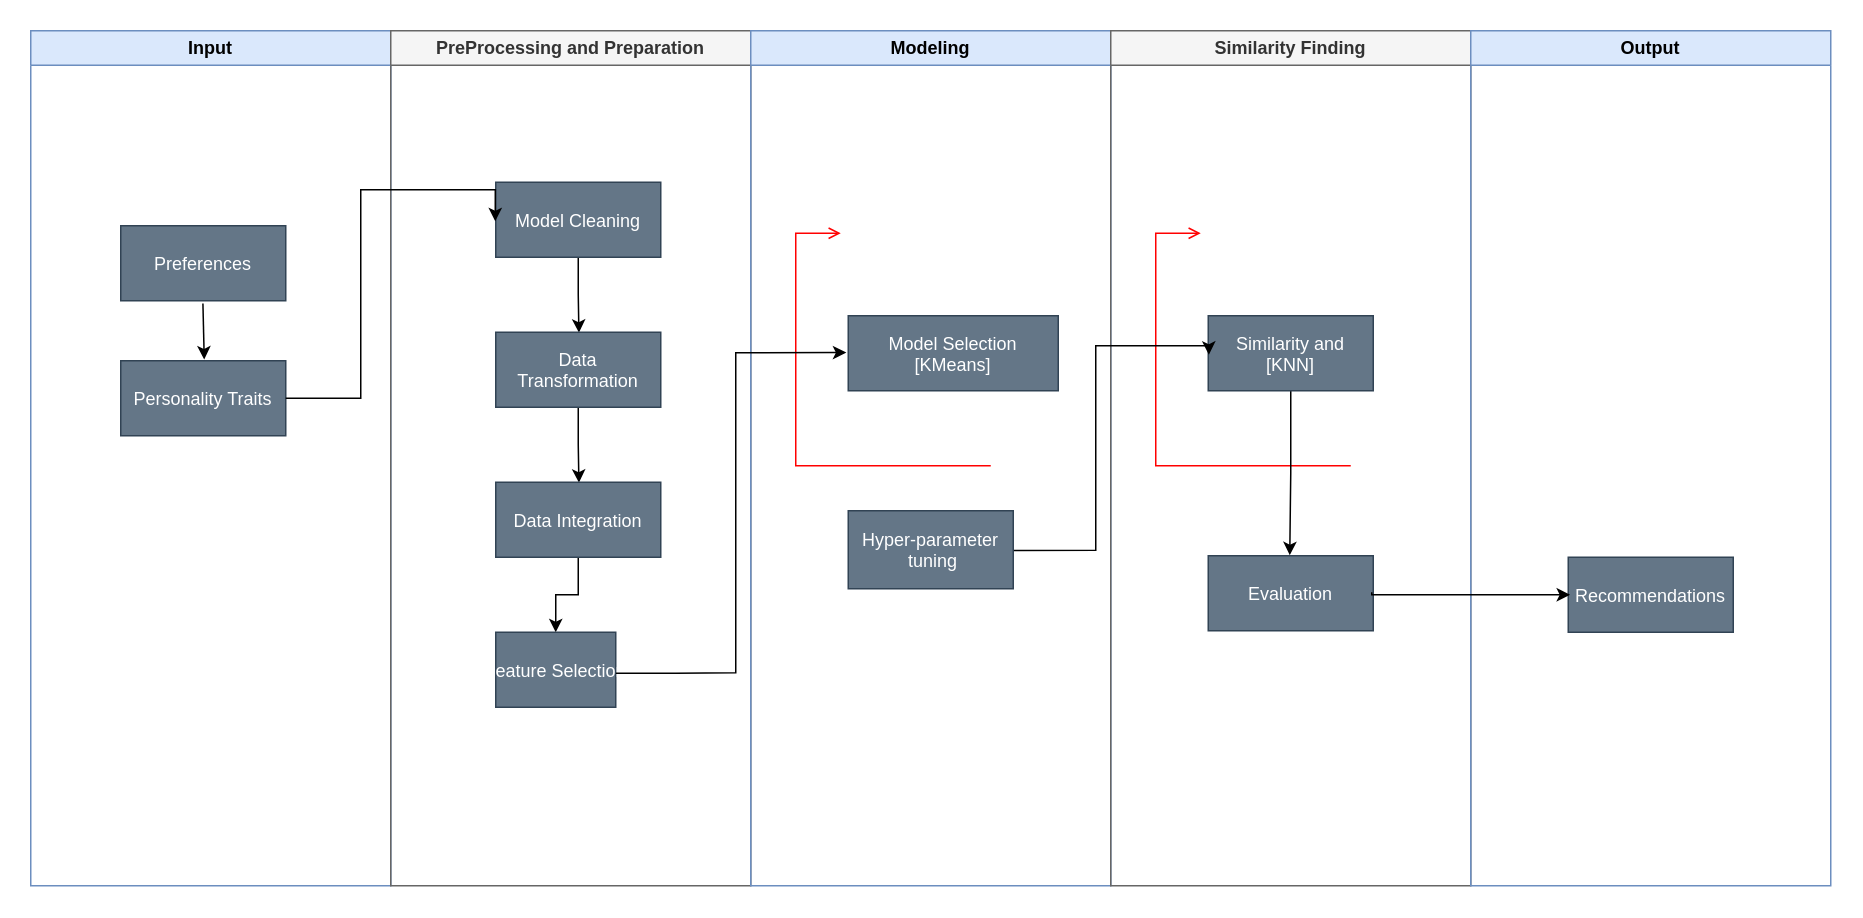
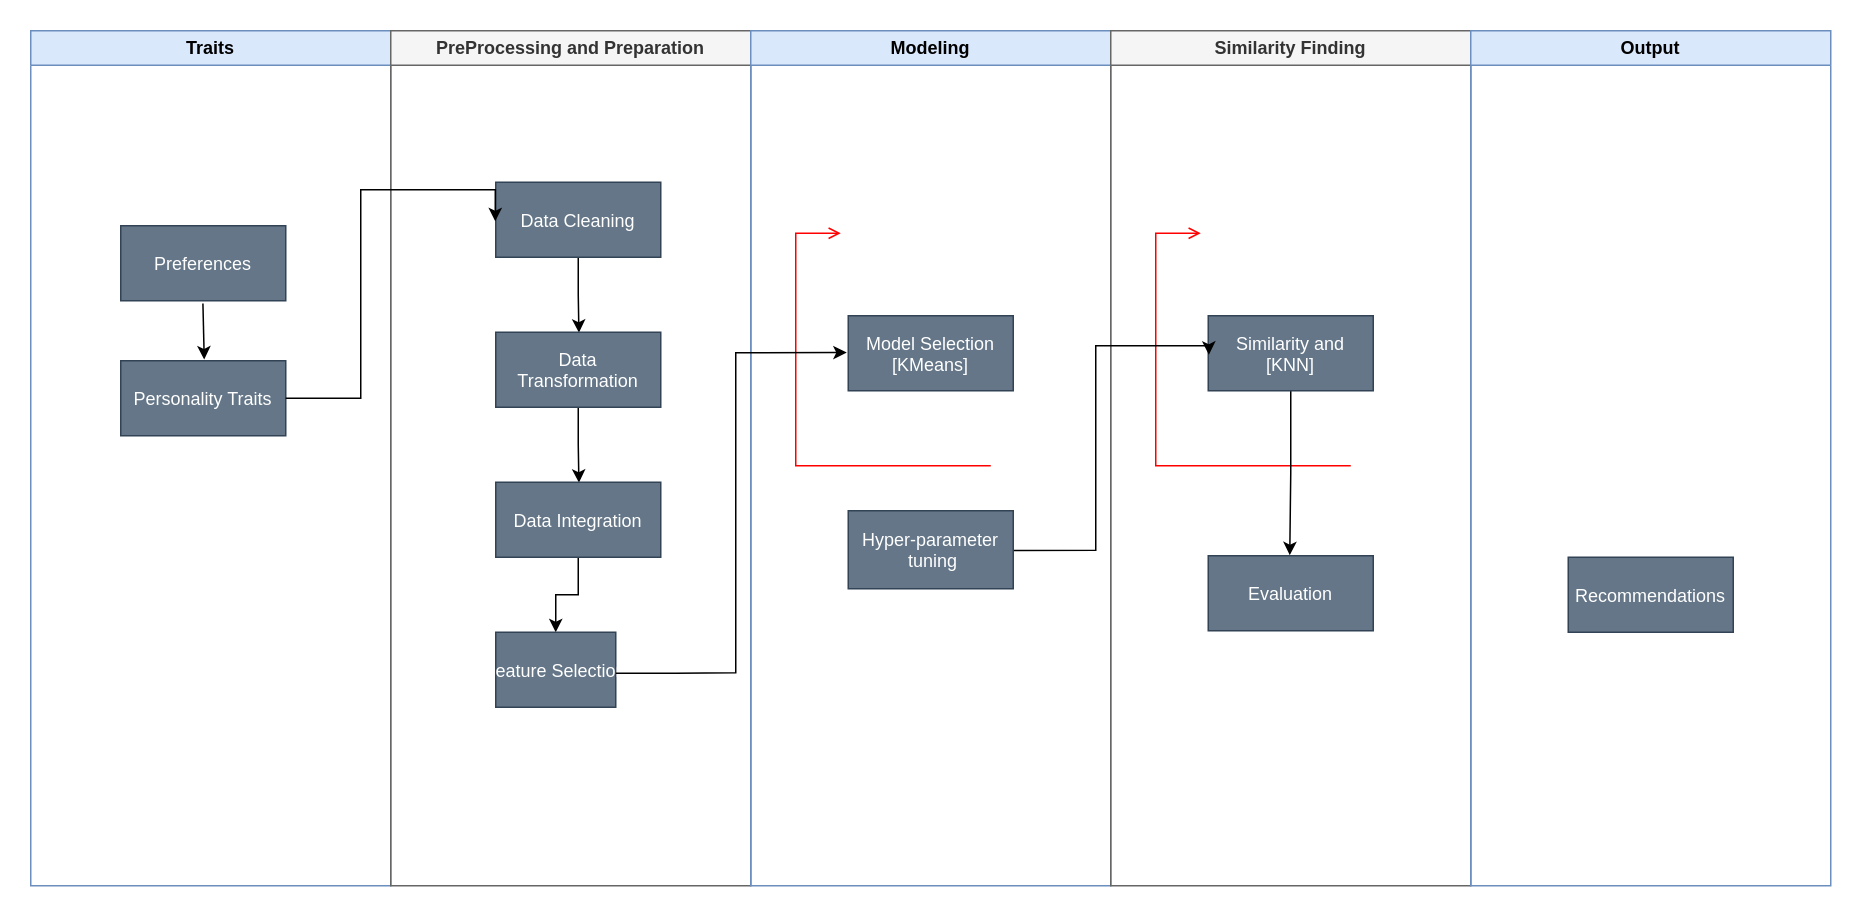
  <mxCell id="0" />
  <mxCell id="1" parent="0" />
- <mxCell id="2" value="Input" style="swimlane;whiteSpace=wrap;fillColor=#dae8fc;strokeColor=#6c8ebf;gradientColor=none;" vertex="1" parent="1"><mxGeometry x="20" y="20" width="240" height="570" as="geometry"><mxRectangle x="-30" y="120" width="70" height="30" as="alternateBounds" /></mxGeometry></mxCell>
+ <mxCell id="2" value="Traits" style="swimlane;whiteSpace=wrap;fillColor=#dae8fc;strokeColor=#6c8ebf;gradientColor=none;" vertex="1" parent="1"><mxGeometry x="20" y="20" width="240" height="570" as="geometry"><mxRectangle x="-30" y="120" width="70" height="30" as="alternateBounds" /></mxGeometry></mxCell>
  <mxCell id="3" style="edgeStyle=orthogonalEdgeStyle;rounded=0;orthogonalLoop=1;jettySize=auto;html=1;entryX=0.506;entryY=-0.017;entryDx=0;entryDy=0;entryPerimeter=0;exitX=0.498;exitY=1.036;exitDx=0;exitDy=0;exitPerimeter=0;" edge="1" parent="2" source="4" target="5"><mxGeometry relative="1" as="geometry" /></mxCell>
  <mxCell id="4" value="Preferences" style="fillColor=#647687;strokeColor=#314354;fontColor=#ffffff;" vertex="1" parent="2"><mxGeometry x="60" y="130" width="110" height="50" as="geometry" /></mxCell>
  <mxCell id="5" value="Personality Traits" style="fillColor=#647687;fontColor=#ffffff;strokeColor=#314354;" vertex="1" parent="2"><mxGeometry x="60" y="220" width="110" height="50" as="geometry" /></mxCell>
  <mxCell id="6" value="PreProcessing and Preparation" style="swimlane;whiteSpace=wrap;startSize=23;fillColor=#f5f5f5;fontColor=#333333;strokeColor=#666666;" vertex="1" parent="1"><mxGeometry x="260" y="20" width="240" height="570" as="geometry" /></mxCell>
  <mxCell id="7" style="edgeStyle=orthogonalEdgeStyle;rounded=0;orthogonalLoop=1;jettySize=auto;html=1;entryX=0.504;entryY=0.006;entryDx=0;entryDy=0;entryPerimeter=0;" edge="1" parent="6" source="8" target="10"><mxGeometry relative="1" as="geometry" /></mxCell>
- <mxCell id="8" value="Model Cleaning" style="fillColor=#647687;fontColor=#ffffff;strokeColor=#314354;" vertex="1" parent="6"><mxGeometry x="70" y="101" width="110" height="50" as="geometry" /></mxCell>
+ <mxCell id="8" value="Data Cleaning" style="fillColor=#647687;fontColor=#ffffff;strokeColor=#314354;" vertex="1" parent="6"><mxGeometry x="70" y="101" width="110" height="50" as="geometry" /></mxCell>
  <mxCell id="9" style="edgeStyle=orthogonalEdgeStyle;rounded=0;orthogonalLoop=1;jettySize=auto;html=1;entryX=0.504;entryY=0.006;entryDx=0;entryDy=0;entryPerimeter=0;" edge="1" parent="6" source="10" target="12"><mxGeometry relative="1" as="geometry" /></mxCell>
  <mxCell id="10" value="Data &#10;Transformation" style="fillColor=#647687;fontColor=#ffffff;strokeColor=#314354;" vertex="1" parent="6"><mxGeometry x="70" y="201" width="110" height="50" as="geometry" /></mxCell>
  <mxCell id="11" style="edgeStyle=orthogonalEdgeStyle;rounded=0;orthogonalLoop=1;jettySize=auto;html=1;entryX=0.5;entryY=0;entryDx=0;entryDy=0;entryPerimeter=0;" edge="1" parent="6" source="12" target="13"><mxGeometry relative="1" as="geometry" /></mxCell>
  <mxCell id="12" value="Data Integration" style="fillColor=#647687;fontColor=#ffffff;strokeColor=#314354;" vertex="1" parent="6"><mxGeometry x="70" y="301" width="110" height="50" as="geometry" /></mxCell>
  <mxCell id="13" value="Feature Selection" style="fillColor=#647687;fontColor=#ffffff;strokeColor=#314354;" vertex="1" parent="6"><mxGeometry x="70" y="401" width="80" height="50" as="geometry" /></mxCell>
  <mxCell id="14" value="Modeling" style="swimlane;whiteSpace=wrap;fillColor=#dae8fc;strokeColor=#6c8ebf;" vertex="1" parent="1"><mxGeometry x="500" y="20" width="240" height="570" as="geometry" /></mxCell>
  <mxCell id="15" value="" style="edgeStyle=elbowEdgeStyle;elbow=horizontal;strokeColor=#FF0000;endArrow=open;endFill=1;rounded=0" edge="1" parent="14"><mxGeometry width="100" height="100" relative="1" as="geometry"><mxPoint x="160" y="290" as="sourcePoint" /><mxPoint x="60" y="135" as="targetPoint" /><Array as="points"><mxPoint x="30" y="250" /></Array></mxGeometry></mxCell>
- <mxCell id="16" value="Model Selection&#10;[KMeans]" style="fillColor=#647687;fontColor=#ffffff;strokeColor=#314354;" vertex="1" parent="14"><mxGeometry x="65" y="190" width="140" height="50" as="geometry" /></mxCell>
+ <mxCell id="16" value="Model Selection&#10;[KMeans]" style="fillColor=#647687;fontColor=#ffffff;strokeColor=#314354;" vertex="1" parent="14"><mxGeometry x="65" y="190" width="110" height="50" as="geometry" /></mxCell>
  <mxCell id="17" value="Hyper-parameter&#10; tuning" style="fillColor=#647687;fontColor=#ffffff;strokeColor=#314354;" vertex="1" parent="14"><mxGeometry x="65" y="320" width="110" height="52" as="geometry" /></mxCell>
  <mxCell id="18" value="Similarity Finding" style="swimlane;whiteSpace=wrap;fillColor=#f5f5f5;fontColor=#333333;strokeColor=#666666;" vertex="1" parent="1"><mxGeometry x="740" y="20" width="240" height="570" as="geometry" /></mxCell>
  <mxCell id="19" value="" style="edgeStyle=elbowEdgeStyle;elbow=horizontal;strokeColor=#FF0000;endArrow=open;endFill=1;rounded=0" edge="1" parent="18"><mxGeometry width="100" height="100" relative="1" as="geometry"><mxPoint x="160" y="290" as="sourcePoint" /><mxPoint x="60" y="135" as="targetPoint" /><Array as="points"><mxPoint x="30" y="250" /></Array></mxGeometry></mxCell>
  <mxCell id="20" style="edgeStyle=orthogonalEdgeStyle;rounded=0;orthogonalLoop=1;jettySize=auto;html=1;entryX=0.494;entryY=-0.007;entryDx=0;entryDy=0;entryPerimeter=0;" edge="1" parent="18" source="21" target="22"><mxGeometry relative="1" as="geometry" /></mxCell>
  <mxCell id="21" value="Similarity and&#10;[KNN]" style="fillColor=#647687;fontColor=#ffffff;strokeColor=#314354;" vertex="1" parent="18"><mxGeometry x="65" y="190" width="110" height="50" as="geometry" /></mxCell>
  <mxCell id="22" value="Evaluation" style="fillColor=#647687;fontColor=#ffffff;strokeColor=#314354;" vertex="1" parent="18"><mxGeometry x="65" y="350" width="110" height="50" as="geometry" /></mxCell>
  <mxCell id="23" value="Output" style="swimlane;whiteSpace=wrap;fillColor=#dae8fc;strokeColor=#6c8ebf;" vertex="1" parent="1"><mxGeometry x="980" y="20" width="240" height="570" as="geometry" /></mxCell>
  <mxCell id="24" value="Recommendations" style="fillColor=#647687;fontColor=#ffffff;strokeColor=#314354;" vertex="1" parent="23"><mxGeometry x="65" y="351" width="110" height="50" as="geometry" /></mxCell>
  <mxCell id="25" style="edgeStyle=orthogonalEdgeStyle;rounded=0;orthogonalLoop=1;jettySize=auto;html=1;entryX=-0.003;entryY=0.52;entryDx=0;entryDy=0;entryPerimeter=0;" edge="1" parent="1" target="8"><mxGeometry relative="1" as="geometry"><mxPoint x="190" y="265" as="sourcePoint" /><Array as="points"><mxPoint x="240" y="265" /><mxPoint x="240" y="126" /></Array></mxGeometry></mxCell>
  <mxCell id="26" style="edgeStyle=orthogonalEdgeStyle;rounded=0;orthogonalLoop=1;jettySize=auto;html=1;entryX=-0.009;entryY=0.491;entryDx=0;entryDy=0;entryPerimeter=0;exitX=1.002;exitY=0.547;exitDx=0;exitDy=0;exitPerimeter=0;" edge="1" parent="1" source="13" target="16"><mxGeometry relative="1" as="geometry"><Array as="points"><mxPoint x="450" y="448" /><mxPoint x="490" y="448" /><mxPoint x="490" y="235" /></Array></mxGeometry></mxCell>
  <mxCell id="27" style="edgeStyle=orthogonalEdgeStyle;rounded=0;orthogonalLoop=1;jettySize=auto;html=1;entryX=0.004;entryY=0.52;entryDx=0;entryDy=0;entryPerimeter=0;exitX=1.004;exitY=0.508;exitDx=0;exitDy=0;exitPerimeter=0;" edge="1" parent="1" source="17" target="21"><mxGeometry relative="1" as="geometry"><Array as="points"><mxPoint x="730" y="366" /><mxPoint x="730" y="230" /><mxPoint x="805" y="230" /></Array></mxGeometry></mxCell>
- <mxCell id="28" style="edgeStyle=orthogonalEdgeStyle;rounded=0;orthogonalLoop=1;jettySize=auto;html=1;entryX=0.011;entryY=0.5;entryDx=0;entryDy=0;entryPerimeter=0;exitX=0.991;exitY=0.487;exitDx=0;exitDy=0;exitPerimeter=0;" edge="1" parent="1" source="22" target="24"><mxGeometry relative="1" as="geometry"><Array as="points"><mxPoint x="914" y="396" /></Array></mxGeometry></mxCell>
